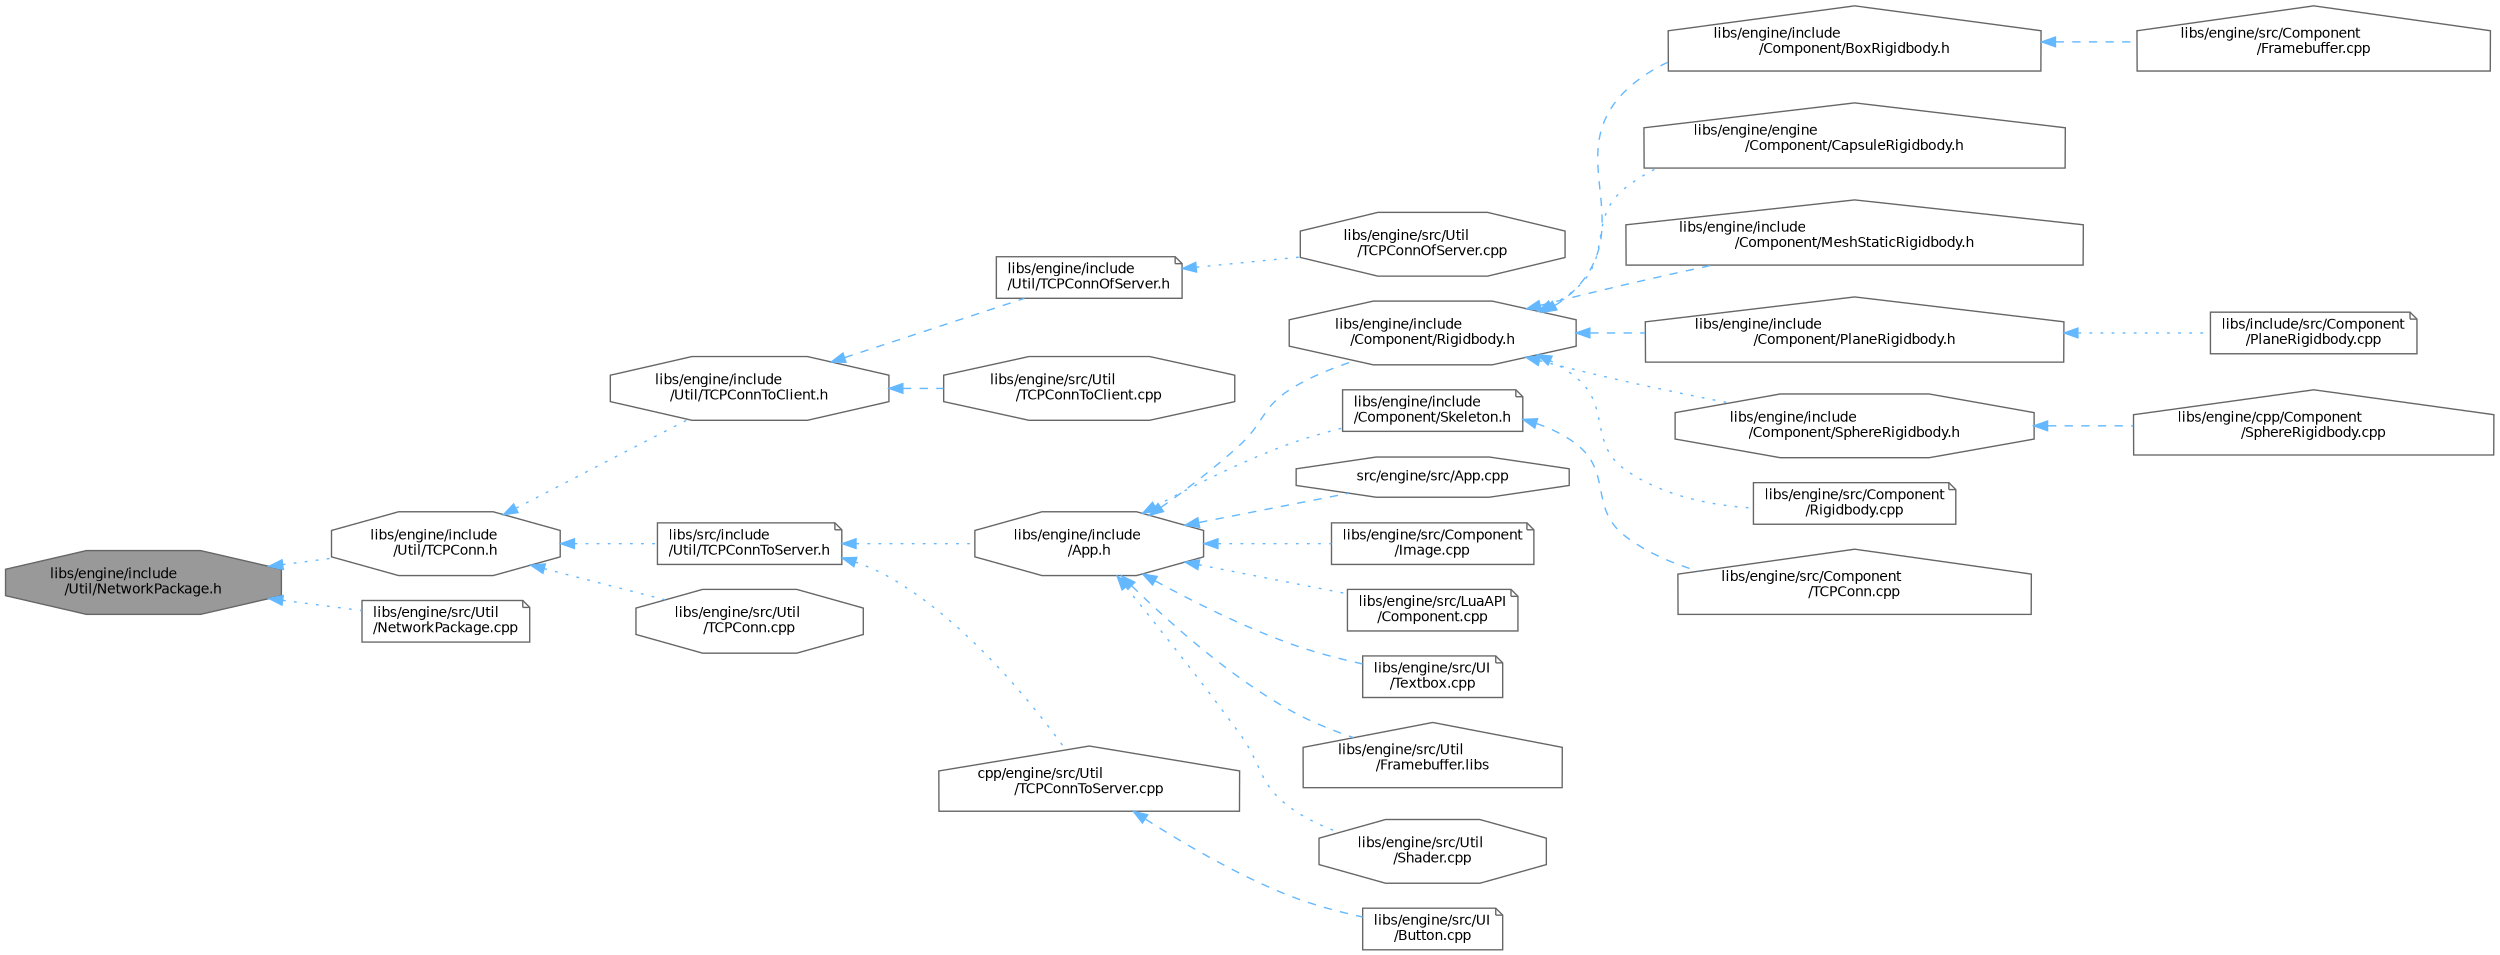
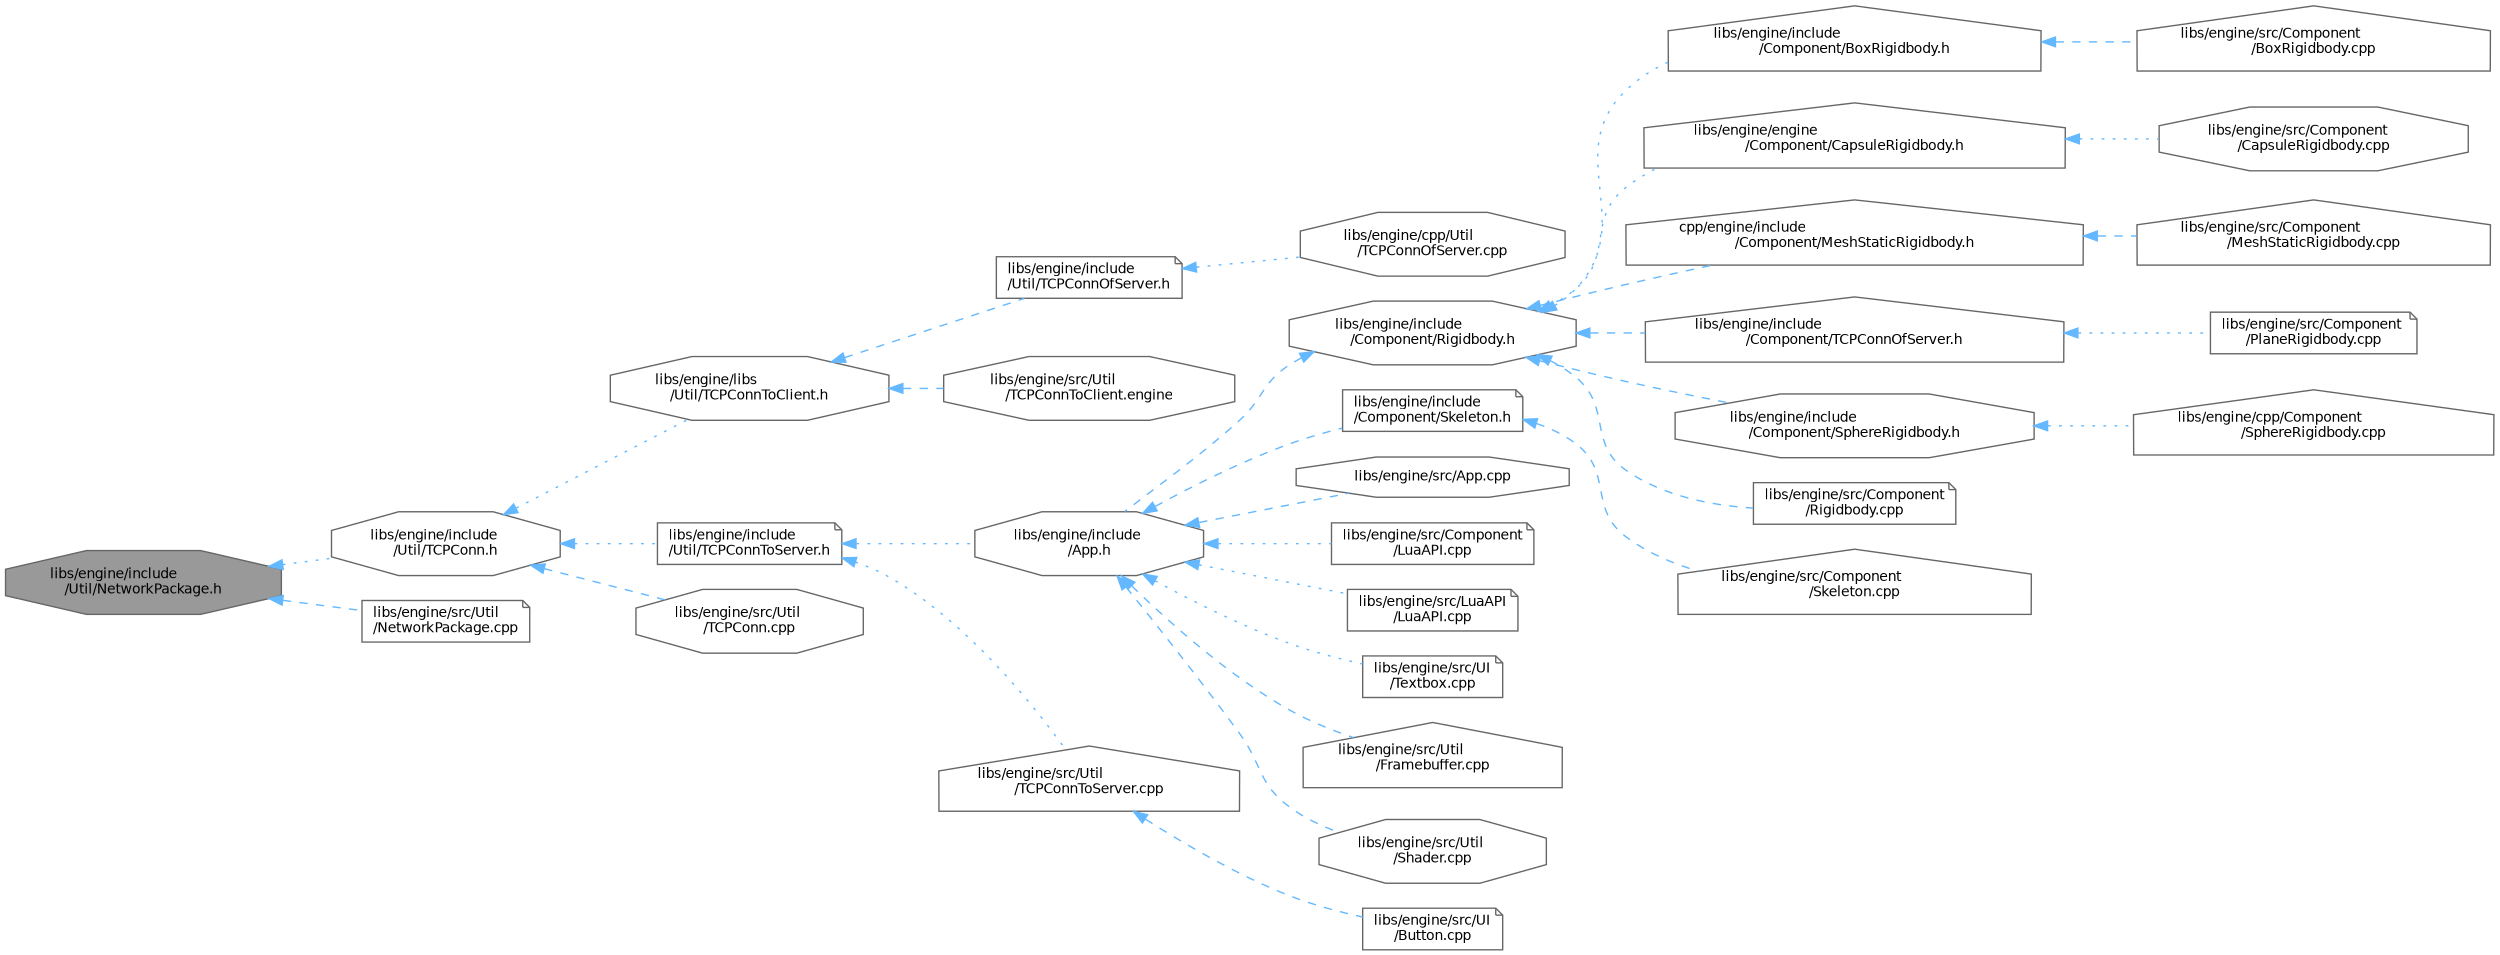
  digraph {
    rankdir=LR
    node [color=grey40 fillcolor=white fontname=Helvetica fontsize=10 shape=octagon style=filled]
    edge [color=steelblue1 dir=back fontname=Helvetica fontsize=10 labelfontname=Helvetica labelfontsize=10 style=dashed]
    n1 [color=gray40 fillcolor=grey60 fontcolor=black height=0.2 label="libs/engine/include\l/Util/NetworkPackage.h" width=0.4]
    n2 [height=0.2 label="libs/engine/include\l/Util/TCPConn.h" width=0.4]
    n3 [height=0.2 label="libs/engine/src/Util\l/NetworkPackage.cpp" shape=note width=0.4]
-   n4 [height=0.2 label="libs/engine/include\l/Util/TCPConnToClient.h" width=0.4]
-   n5 [height=0.2 label="libs/src/include\l/Util/TCPConnToServer.h" shape=note width=0.4]
+   n4 [height=0.2 label="libs/engine/libs\l/Util/TCPConnToClient.h" width=0.4]
+   n5 [height=0.2 label="libs/engine/include\l/Util/TCPConnToServer.h" shape=note width=0.4]
    n6 [height=0.2 label="libs/engine/src/Util\l/TCPConn.cpp" width=0.4]
    n7 [height=0.2 label="libs/engine/include\l/Util/TCPConnOfServer.h" shape=note width=0.4]
-   n8 [height=0.2 label="libs/engine/src/Util\l/TCPConnToClient.cpp" width=0.4]
+   n8 [height=0.2 label="libs/engine/src/Util\l/TCPConnToClient.engine" width=0.4]
    n9 [height=0.2 label="libs/engine/include\l/App.h" width=0.4]
-   n10 [height=0.2 label="cpp/engine/src/Util\l/TCPConnToServer.cpp" shape=house width=0.4]
-   n11 [height=0.2 label="libs/engine/src/Util\l/TCPConnOfServer.cpp" width=0.4]
+   n10 [height=0.2 label="libs/engine/src/Util\l/TCPConnToServer.cpp" shape=house width=0.4]
+   n11 [height=0.2 label="libs/engine/cpp/Util\l/TCPConnOfServer.cpp" width=0.4]
    n12 [height=0.2 label="libs/engine/include\l/Component/Rigidbody.h" width=0.4]
    n13 [height=0.2 label="libs/engine/include\l/Component/Skeleton.h" shape=note width=0.4]
-   n14 [height=0.2 label="src/engine/src/App.cpp" width=0.4]
-   n15 [height=0.2 label="libs/engine/src/Component\l/Image.cpp" shape=note width=0.4]
-   n16 [height=0.2 label="libs/engine/src/LuaAPI\l/Component.cpp" shape=note width=0.4]
+   n14 [height=0.2 label="libs/engine/src/App.cpp" width=0.4]
+   n15 [height=0.2 label="libs/engine/src/Component\l/LuaAPI.cpp" shape=note width=0.4]
+   n16 [height=0.2 label="libs/engine/src/LuaAPI\l/LuaAPI.cpp" shape=note width=0.4]
    n17 [height=0.2 label="libs/engine/src/UI\l/Textbox.cpp" shape=note width=0.4]
-   n18 [height=0.2 label="libs/engine/src/Util\l/Framebuffer.libs" shape=house width=0.4]
+   n18 [height=0.2 label="libs/engine/src/Util\l/Framebuffer.cpp" shape=house width=0.4]
    n19 [height=0.2 label="libs/engine/src/Util\l/Shader.cpp" width=0.4]
    n20 [height=0.2 label="libs/engine/src/UI\l/Button.cpp" shape=note width=0.4]
    n21 [height=0.2 label="libs/engine/include\l/Component/BoxRigidbody.h" shape=house width=0.4]
    n22 [height=0.2 label="libs/engine/engine\l/Component/CapsuleRigidbody.h" shape=house width=0.4]
-   n23 [height=0.2 label="libs/engine/include\l/Component/MeshStaticRigidbody.h" shape=house width=0.4]
-   n24 [height=0.2 label="libs/engine/include\l/Component/PlaneRigidbody.h" shape=house width=0.4]
+   n23 [height=0.2 label="cpp/engine/include\l/Component/MeshStaticRigidbody.h" shape=house width=0.4]
+   n24 [height=0.2 label="libs/engine/include\l/Component/TCPConnOfServer.h" shape=house width=0.4]
    n25 [height=0.2 label="libs/engine/include\l/Component/SphereRigidbody.h" width=0.4]
    n26 [height=0.2 label="libs/engine/src/Component\l/Rigidbody.cpp" shape=note width=0.4]
-   n27 [height=0.2 label="libs/engine/src/Component\l/TCPConn.cpp" shape=house width=0.4]
-   n28 [height=0.2 label="libs/engine/src/Component\l/Framebuffer.cpp" shape=house width=0.4]
-   n31 [height=0.2 label="libs/include/src/Component\l/PlaneRigidbody.cpp" shape=note width=0.4]
+   n27 [height=0.2 label="libs/engine/src/Component\l/Skeleton.cpp" shape=house width=0.4]
+   n28 [height=0.2 label="libs/engine/src/Component\l/BoxRigidbody.cpp" shape=house width=0.4]
+   n29 [height=0.2 label="libs/engine/src/Component\l/CapsuleRigidbody.cpp" width=0.4]
+   n30 [height=0.2 label="libs/engine/src/Component\l/MeshStaticRigidbody.cpp" shape=house width=0.4]
+   n31 [height=0.2 label="libs/engine/src/Component\l/PlaneRigidbody.cpp" shape=note width=0.4]
    n32 [height=0.2 label="libs/engine/cpp/Component\l/SphereRigidbody.cpp" shape=house width=0.4]
    n1 -> n2 [style=dotted]
-   n1 -> n3 [style=dotted]
+   n1 -> n3
    n2 -> n4 [style=dotted]
    n2 -> n5 [style=dotted]
-   n2 -> n6 [style=dotted]
+   n2 -> n6
    n4 -> n7
    n4 -> n8
    n5 -> n9 [style=dotted]
    n5 -> n10 [style=dotted]
    n7 -> n11 [style=dotted]
-   n9 -> n12
-   n9 -> n13 [style=dotted]
+   n12 -> n9
+   n9 -> n13
    n9 -> n14
    n9 -> n15 [style=dotted]
    n9 -> n16 [style=dotted]
-   n9 -> n17
+   n9 -> n17 [style=dotted]
    n9 -> n18
-   n9 -> n19 [style=dotted]
+   n9 -> n19
    n10 -> n20
-   n12 -> n21
+   n12 -> n21 [style=dotted]
    n12 -> n22 [style=dotted]
    n12 -> n23
    n12 -> n24
-   n12 -> n25 [style=dotted]
-   n12 -> n26 [style=dotted]
+   n12 -> n25
+   n12 -> n26
    n13 -> n27
    n21 -> n28
+   n22 -> n29 [style=dotted]
+   n23 -> n30
    n24 -> n31 [style=dotted]
-   n25 -> n32
+   n25 -> n32 [style=dotted]
  }
